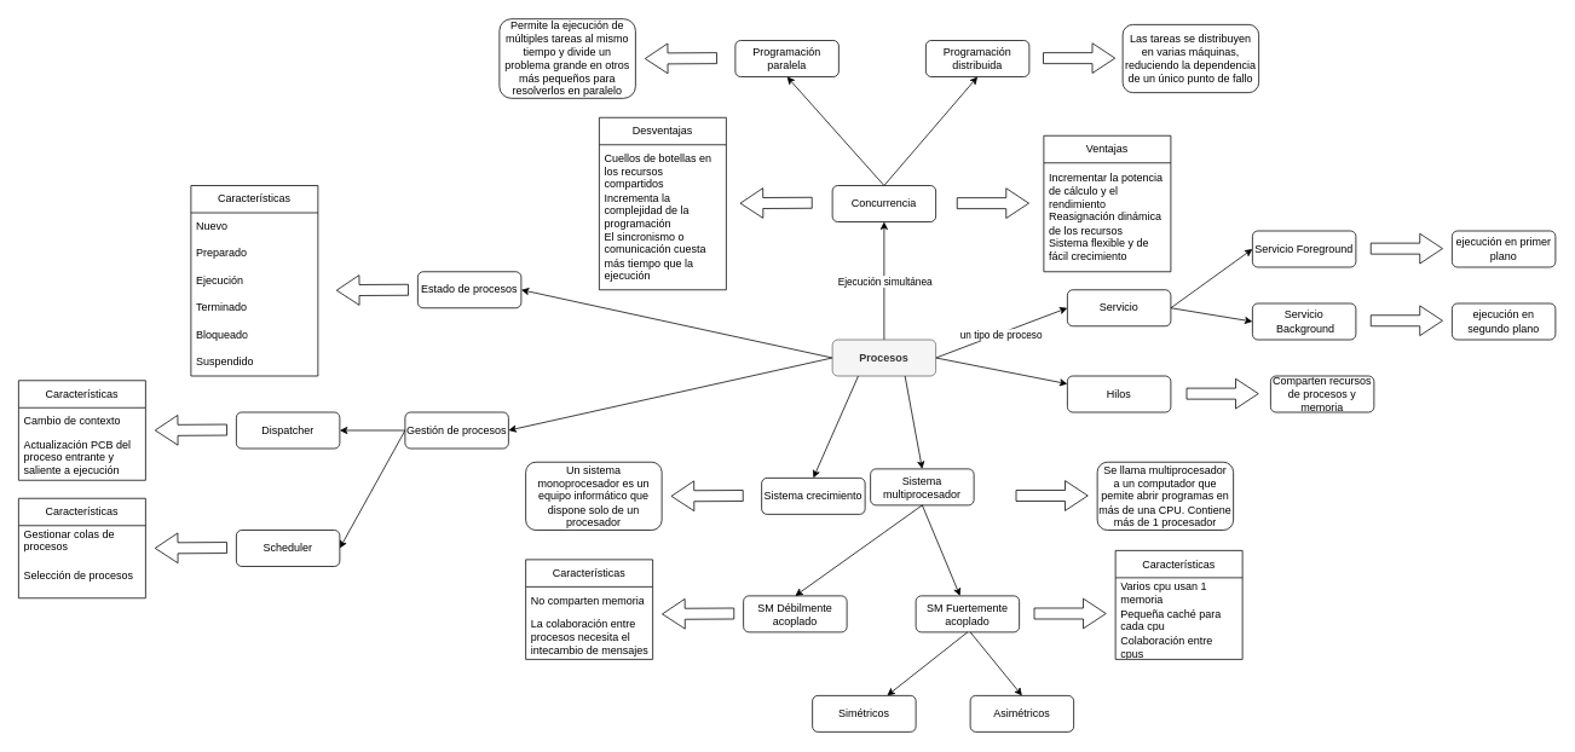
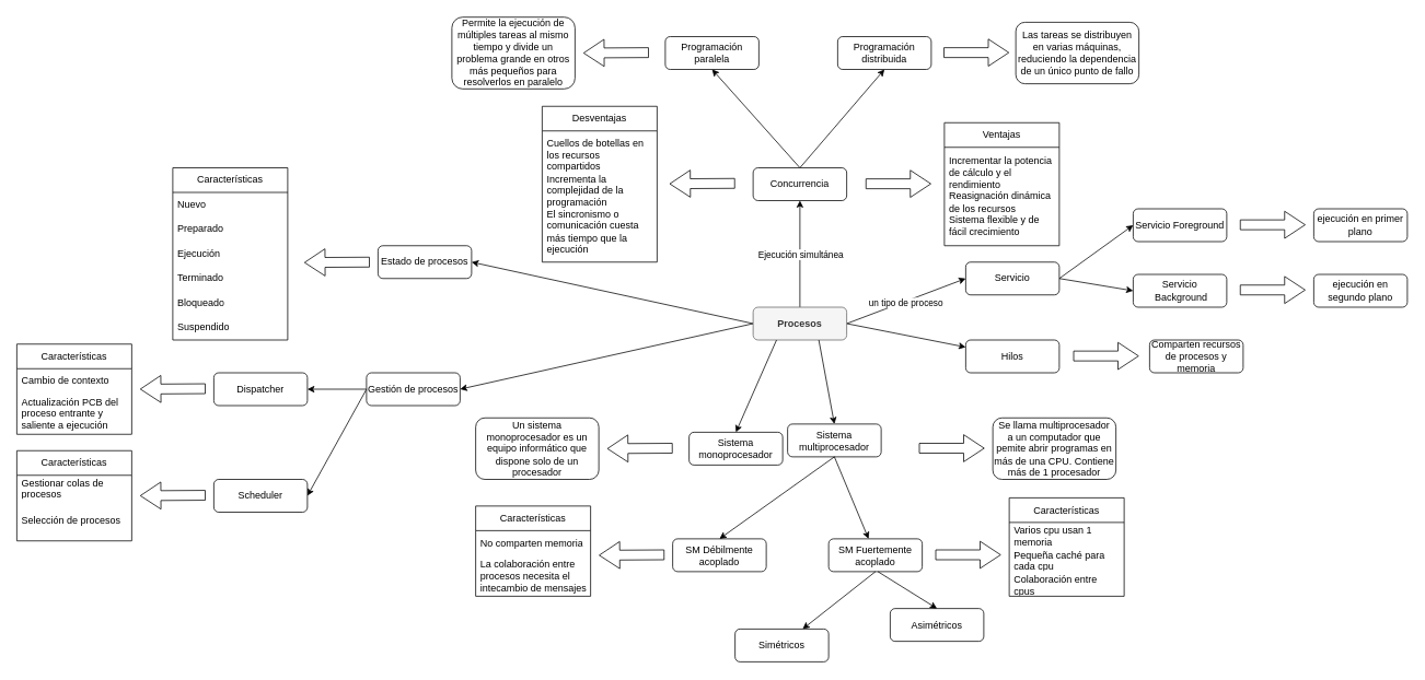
  <mxCell id="0" />
  <mxCell id="1" parent="0" />
  <mxCell id="2" style="edgeStyle=orthogonalEdgeStyle;rounded=0;orthogonalLoop=1;jettySize=auto;html=1;exitX=0.5;exitY=0;exitDx=0;exitDy=0;entryX=0.5;entryY=1;entryDx=0;entryDy=0;" parent="1" source="9" target="37" edge="1"><mxGeometry relative="1" as="geometry"><mxPoint x="974" y="284" as="targetPoint" /></mxGeometry></mxCell>
  <mxCell id="3" value="&lt;div&gt;Ejecución simultánea&lt;/div&gt;" style="edgeLabel;html=1;align=center;verticalAlign=middle;resizable=0;points=[];" parent="2" vertex="1" connectable="0"><mxGeometry x="-0.019" relative="1" as="geometry"><mxPoint y="-1" as="offset" /></mxGeometry></mxCell>
  <mxCell id="4" style="rounded=0;orthogonalLoop=1;jettySize=auto;html=1;exitX=1;exitY=0.5;exitDx=0;exitDy=0;entryX=0;entryY=0.5;entryDx=0;entryDy=0;" parent="1" source="9" target="52" edge="1"><mxGeometry relative="1" as="geometry" /></mxCell>
  <mxCell id="5" value="un tipo de proceso" style="edgeLabel;html=1;align=center;verticalAlign=middle;resizable=0;points=[];" parent="4" vertex="1" connectable="0"><mxGeometry x="-0.022" y="-2" relative="1" as="geometry"><mxPoint as="offset" /></mxGeometry></mxCell>
  <mxCell id="6" style="rounded=0;orthogonalLoop=1;jettySize=auto;html=1;exitX=1;exitY=0.5;exitDx=0;exitDy=0;" parent="1" source="9" target="59" edge="1"><mxGeometry relative="1" as="geometry" /></mxCell>
  <mxCell id="7" style="rounded=0;orthogonalLoop=1;jettySize=auto;html=1;exitX=0;exitY=0.5;exitDx=0;exitDy=0;entryX=1;entryY=0.5;entryDx=0;entryDy=0;" parent="1" source="9" target="62" edge="1"><mxGeometry relative="1" as="geometry" /></mxCell>
  <mxCell id="8" style="rounded=0;orthogonalLoop=1;jettySize=auto;html=1;exitX=0;exitY=0.5;exitDx=0;exitDy=0;entryX=1;entryY=0.5;entryDx=0;entryDy=0;" parent="1" source="9" target="73" edge="1"><mxGeometry relative="1" as="geometry" /></mxCell>
  <mxCell id="9" value="&lt;b&gt;Procesos&lt;/b&gt;" style="rounded=1;whiteSpace=wrap;html=1;fillColor=#f5f5f5;fontColor=#333333;strokeColor=#666666;" parent="1" vertex="1"><mxGeometry x="917" y="374" width="114" height="40" as="geometry" /></mxCell>
  <mxCell id="10" value="" style="endArrow=classic;html=1;rounded=0;exitX=0.25;exitY=1;exitDx=0;exitDy=0;entryX=0.5;entryY=0;entryDx=0;entryDy=0;" parent="1" source="9" target="11" edge="1"><mxGeometry width="50" height="50" relative="1" as="geometry"><mxPoint x="945" y="544" as="sourcePoint" /><mxPoint x="806" y="604" as="targetPoint" /></mxGeometry></mxCell>
- <mxCell id="11" value="Sistema crecimiento" style="rounded=1;whiteSpace=wrap;html=1;" parent="1" vertex="1"><mxGeometry x="839" y="526.5" width="114" height="40" as="geometry" /></mxCell>
+ <mxCell id="11" value="Sistema monoprocesador" style="rounded=1;whiteSpace=wrap;html=1;" parent="1" vertex="1"><mxGeometry x="839" y="526.5" width="114" height="40" as="geometry" /></mxCell>
  <mxCell id="12" value="Sistema multiprocesador" style="rounded=1;whiteSpace=wrap;html=1;" parent="1" vertex="1"><mxGeometry x="959" y="516.5" width="114" height="40" as="geometry" /></mxCell>
  <mxCell id="13" value="" style="endArrow=classic;html=1;rounded=0;exitX=0.702;exitY=1;exitDx=0;exitDy=0;entryX=0.5;entryY=0;entryDx=0;entryDy=0;exitPerimeter=0;" parent="1" source="9" target="12" edge="1"><mxGeometry width="50" height="50" relative="1" as="geometry"><mxPoint x="839" y="694" as="sourcePoint" /><mxPoint x="889" y="644" as="targetPoint" /></mxGeometry></mxCell>
  <mxCell id="14" value="" style="shape=flexArrow;endArrow=classic;html=1;rounded=0;width=12;endSize=8;" parent="1" edge="1"><mxGeometry width="50" height="50" relative="1" as="geometry"><mxPoint x="1119" y="546" as="sourcePoint" /><mxPoint x="1199" y="546" as="targetPoint" /></mxGeometry></mxCell>
  <mxCell id="15" value="&lt;div&gt;Se llama multiprocesador&lt;/div&gt;&lt;div&gt;a un computador que pemite abrir programas en más de una CPU. Contiene más de 1 procesador&lt;br&gt;&lt;/div&gt;" style="rounded=1;whiteSpace=wrap;html=1;" parent="1" vertex="1"><mxGeometry x="1209" y="509" width="150" height="75" as="geometry" /></mxCell>
  <mxCell id="16" value="" style="shape=flexArrow;endArrow=classic;html=1;rounded=0;width=12;endSize=8;" parent="1" edge="1"><mxGeometry width="50" height="50" relative="1" as="geometry"><mxPoint x="819" y="546" as="sourcePoint" /><mxPoint x="739" y="546.5" as="targetPoint" /></mxGeometry></mxCell>
  <mxCell id="17" value="Un sistema monoprocesador es un equipo informático que dispone solo de un procesador" style="rounded=1;whiteSpace=wrap;html=1;" parent="1" vertex="1"><mxGeometry x="579" y="509" width="150" height="75" as="geometry" /></mxCell>
  <mxCell id="18" value="" style="endArrow=classic;html=1;rounded=0;exitX=0.5;exitY=1;exitDx=0;exitDy=0;" parent="1" source="12" target="19" edge="1"><mxGeometry width="50" height="50" relative="1" as="geometry"><mxPoint x="1065" y="566.5" as="sourcePoint" /><mxPoint x="1089" y="636.5" as="targetPoint" /></mxGeometry></mxCell>
  <mxCell id="19" value="&lt;div&gt;SM Fuertemente acoplado&lt;/div&gt;" style="rounded=1;whiteSpace=wrap;html=1;" parent="1" vertex="1"><mxGeometry x="1009" y="656.5" width="114" height="40" as="geometry" /></mxCell>
  <mxCell id="20" value="" style="endArrow=classic;html=1;rounded=0;exitX=0.5;exitY=1;exitDx=0;exitDy=0;" parent="1" source="19" target="21" edge="1"><mxGeometry width="50" height="50" relative="1" as="geometry"><mxPoint x="1068" y="666.5" as="sourcePoint" /><mxPoint x="989" y="726.5" as="targetPoint" /></mxGeometry></mxCell>
  <mxCell id="21" value="Simétricos" style="rounded=1;whiteSpace=wrap;html=1;" parent="1" vertex="1"><mxGeometry x="895" y="766.5" width="114" height="40" as="geometry" /></mxCell>
- <mxCell id="22" value="Asimétricos" style="rounded=1;whiteSpace=wrap;html=1;" parent="1" vertex="1"><mxGeometry x="1069" y="766.5" width="114" height="40" as="geometry" /></mxCell>
+ <mxCell id="22" value="Asimétricos" style="rounded=1;whiteSpace=wrap;html=1;" parent="1" vertex="1"><mxGeometry x="1084" y="741.5" width="114" height="40" as="geometry" /></mxCell>
  <mxCell id="23" value="" style="endArrow=classic;html=1;rounded=0;entryX=0.5;entryY=0;entryDx=0;entryDy=0;" parent="1" target="22" edge="1"><mxGeometry width="50" height="50" relative="1" as="geometry"><mxPoint x="1069" y="696.5" as="sourcePoint" /><mxPoint x="889" y="696.5" as="targetPoint" /></mxGeometry></mxCell>
  <mxCell id="24" value="Características" style="swimlane;fontStyle=0;childLayout=stackLayout;horizontal=1;startSize=30;horizontalStack=0;resizeParent=1;resizeParentMax=0;resizeLast=0;collapsible=1;marginBottom=0;whiteSpace=wrap;html=1;" parent="1" vertex="1"><mxGeometry x="1229" y="606.5" width="140" height="120" as="geometry" /></mxCell>
  <mxCell id="25" value="Varios cpu usan 1 memoria" style="text;strokeColor=none;fillColor=none;align=left;verticalAlign=middle;spacingLeft=4;spacingRight=4;overflow=hidden;points=[[0,0.5],[1,0.5]];portConstraint=eastwest;rotatable=0;whiteSpace=wrap;html=1;" parent="24" vertex="1"><mxGeometry y="30" width="140" height="30" as="geometry" /></mxCell>
  <mxCell id="26" value="Pequeña caché para cada cpu" style="text;strokeColor=none;fillColor=none;align=left;verticalAlign=middle;spacingLeft=4;spacingRight=4;overflow=hidden;points=[[0,0.5],[1,0.5]];portConstraint=eastwest;rotatable=0;whiteSpace=wrap;html=1;" parent="24" vertex="1"><mxGeometry y="60" width="140" height="30" as="geometry" /></mxCell>
  <mxCell id="27" value="&lt;div&gt;Colaboración entre cpus&lt;/div&gt;" style="text;strokeColor=none;fillColor=none;align=left;verticalAlign=middle;spacingLeft=4;spacingRight=4;overflow=hidden;points=[[0,0.5],[1,0.5]];portConstraint=eastwest;rotatable=0;whiteSpace=wrap;html=1;" parent="24" vertex="1"><mxGeometry y="90" width="140" height="30" as="geometry" /></mxCell>
  <mxCell id="28" value="" style="shape=flexArrow;endArrow=classic;html=1;rounded=0;width=12;endSize=8;" parent="1" edge="1"><mxGeometry width="50" height="50" relative="1" as="geometry"><mxPoint x="1139" y="676" as="sourcePoint" /><mxPoint x="1219" y="676" as="targetPoint" /></mxGeometry></mxCell>
  <mxCell id="29" value="" style="endArrow=classic;html=1;rounded=0;exitX=0.5;exitY=1;exitDx=0;exitDy=0;entryX=0.5;entryY=0;entryDx=0;entryDy=0;" parent="1" source="12" target="30" edge="1"><mxGeometry width="50" height="50" relative="1" as="geometry"><mxPoint x="839" y="746.5" as="sourcePoint" /><mxPoint x="929" y="626.5" as="targetPoint" /></mxGeometry></mxCell>
  <mxCell id="30" value="&lt;div&gt;SM Débilmente acoplado&lt;/div&gt;" style="rounded=1;whiteSpace=wrap;html=1;" parent="1" vertex="1"><mxGeometry x="819" y="656.5" width="114" height="40" as="geometry" /></mxCell>
  <mxCell id="31" value="" style="shape=flexArrow;endArrow=classic;html=1;rounded=0;width=12;endSize=8;" parent="1" edge="1"><mxGeometry width="50" height="50" relative="1" as="geometry"><mxPoint x="809" y="676" as="sourcePoint" /><mxPoint x="729" y="676.5" as="targetPoint" /></mxGeometry></mxCell>
  <mxCell id="32" value="Características" style="swimlane;fontStyle=0;childLayout=stackLayout;horizontal=1;startSize=30;horizontalStack=0;resizeParent=1;resizeParentMax=0;resizeLast=0;collapsible=1;marginBottom=0;whiteSpace=wrap;html=1;" parent="1" vertex="1"><mxGeometry x="579" y="616.5" width="140" height="110" as="geometry"><mxRectangle x="20" y="280" width="120" height="30" as="alternateBounds" /></mxGeometry></mxCell>
  <mxCell id="33" value="No comparten memoria" style="text;strokeColor=none;fillColor=none;align=left;verticalAlign=middle;spacingLeft=4;spacingRight=4;overflow=hidden;points=[[0,0.5],[1,0.5]];portConstraint=eastwest;rotatable=0;whiteSpace=wrap;html=1;" parent="32" vertex="1"><mxGeometry y="30" width="140" height="30" as="geometry" /></mxCell>
  <mxCell id="34" value="La colaboración entre procesos necesita el intecambio de mensajes" style="text;strokeColor=none;fillColor=none;align=left;verticalAlign=middle;spacingLeft=4;spacingRight=4;overflow=hidden;points=[[0,0.5],[1,0.5]];portConstraint=eastwest;rotatable=0;whiteSpace=wrap;html=1;" parent="32" vertex="1"><mxGeometry y="60" width="140" height="50" as="geometry" /></mxCell>
  <mxCell id="35" value="" style="rounded=0;orthogonalLoop=1;jettySize=auto;html=1;exitX=0.5;exitY=0;exitDx=0;exitDy=0;entryX=0.5;entryY=1;entryDx=0;entryDy=0;horizontal=1;" parent="1" source="37" target="38" edge="1"><mxGeometry relative="1" as="geometry" /></mxCell>
  <mxCell id="36" style="rounded=0;orthogonalLoop=1;jettySize=auto;html=1;exitX=0.5;exitY=0;exitDx=0;exitDy=0;entryX=0.5;entryY=1;entryDx=0;entryDy=0;" parent="1" source="37" target="39" edge="1"><mxGeometry relative="1" as="geometry" /></mxCell>
  <mxCell id="37" value="Concurrencia" style="rounded=1;whiteSpace=wrap;html=1;" parent="1" vertex="1"><mxGeometry x="917" y="204" width="114" height="40" as="geometry" /></mxCell>
  <mxCell id="38" value="Programación paralela" style="rounded=1;whiteSpace=wrap;html=1;" parent="1" vertex="1"><mxGeometry x="810" y="44" width="114" height="40" as="geometry" /></mxCell>
  <mxCell id="39" value="Programación distribuida" style="rounded=1;whiteSpace=wrap;html=1;" parent="1" vertex="1"><mxGeometry x="1020" y="44" width="114" height="40" as="geometry" /></mxCell>
  <mxCell id="40" value="" style="shape=flexArrow;endArrow=classic;html=1;rounded=0;width=12;endSize=8;" parent="1" edge="1"><mxGeometry width="50" height="50" relative="1" as="geometry"><mxPoint x="790" y="63.5" as="sourcePoint" /><mxPoint x="710" y="64" as="targetPoint" /></mxGeometry></mxCell>
  <mxCell id="41" value="Permite la ejecución de múltiples tareas al mismo tiempo y divide un problema grande en otros más pequeños para resolverlos en paralelo" style="rounded=1;whiteSpace=wrap;html=1;" parent="1" vertex="1"><mxGeometry x="550" y="20.25" width="150" height="87.5" as="geometry" /></mxCell>
  <mxCell id="42" value="" style="shape=flexArrow;endArrow=classic;html=1;rounded=0;width=12;endSize=8;" parent="1" edge="1"><mxGeometry width="50" height="50" relative="1" as="geometry"><mxPoint x="1149" y="63.5" as="sourcePoint" /><mxPoint x="1229" y="63.5" as="targetPoint" /></mxGeometry></mxCell>
  <mxCell id="43" value="Las tareas se distribuyen en varias máquinas, reduciendo la dependencia de un único punto de fallo" style="rounded=1;whiteSpace=wrap;html=1;" parent="1" vertex="1"><mxGeometry x="1237" y="26.5" width="150" height="75" as="geometry" /></mxCell>
  <mxCell id="44" value="" style="shape=flexArrow;endArrow=classic;html=1;rounded=0;width=12;endSize=8;" parent="1" edge="1"><mxGeometry width="50" height="50" relative="1" as="geometry"><mxPoint x="1054" y="223.5" as="sourcePoint" /><mxPoint x="1134" y="223.5" as="targetPoint" /></mxGeometry></mxCell>
  <mxCell id="45" value="Desventajas" style="swimlane;fontStyle=0;childLayout=stackLayout;horizontal=1;startSize=30;horizontalStack=0;resizeParent=1;resizeParentMax=0;resizeLast=0;collapsible=1;marginBottom=0;whiteSpace=wrap;html=1;" parent="1" vertex="1"><mxGeometry x="660" y="129" width="140" height="190" as="geometry" /></mxCell>
  <mxCell id="46" value="&lt;div&gt;Cuellos de botellas en los recursos compartidos&lt;/div&gt;&lt;div&gt;Incrementa la complejidad de la programación&lt;/div&gt;&lt;div&gt;El sincronismo o comunicación cuesta más tiempo que la ejecución&lt;br&gt;&lt;/div&gt;" style="text;strokeColor=none;fillColor=none;align=left;verticalAlign=middle;spacingLeft=4;spacingRight=4;overflow=hidden;points=[[0,0.5],[1,0.5]];portConstraint=eastwest;rotatable=0;whiteSpace=wrap;html=1;" parent="45" vertex="1"><mxGeometry y="30" width="140" height="160" as="geometry" /></mxCell>
  <mxCell id="47" value="Ventajas" style="swimlane;fontStyle=0;childLayout=stackLayout;horizontal=1;startSize=30;horizontalStack=0;resizeParent=1;resizeParentMax=0;resizeLast=0;collapsible=1;marginBottom=0;whiteSpace=wrap;html=1;" parent="1" vertex="1"><mxGeometry x="1150" y="149" width="140" height="150" as="geometry" /></mxCell>
  <mxCell id="48" value="&lt;div&gt;Incrementar la potencia de cálculo y el rendimiento&lt;/div&gt;&lt;div&gt;Reasignación dinámica de los recursos&lt;br&gt;&lt;/div&gt;&lt;div&gt;Sistema flexible y de fácil crecimiento&lt;br&gt;&lt;/div&gt;" style="text;strokeColor=none;fillColor=none;align=left;verticalAlign=middle;spacingLeft=4;spacingRight=4;overflow=hidden;points=[[0,0.5],[1,0.5]];portConstraint=eastwest;rotatable=0;whiteSpace=wrap;html=1;" parent="47" vertex="1"><mxGeometry y="30" width="140" height="120" as="geometry" /></mxCell>
  <mxCell id="49" value="" style="shape=flexArrow;endArrow=classic;html=1;rounded=0;width=12;endSize=8;" parent="1" edge="1"><mxGeometry width="50" height="50" relative="1" as="geometry"><mxPoint x="895" y="223" as="sourcePoint" /><mxPoint x="815" y="223.5" as="targetPoint" /></mxGeometry></mxCell>
  <mxCell id="50" style="rounded=0;orthogonalLoop=1;jettySize=auto;html=1;exitX=1;exitY=0.5;exitDx=0;exitDy=0;entryX=0;entryY=0.5;entryDx=0;entryDy=0;" parent="1" source="52" target="53" edge="1"><mxGeometry relative="1" as="geometry" /></mxCell>
  <mxCell id="51" style="rounded=0;orthogonalLoop=1;jettySize=auto;html=1;exitX=1;exitY=0.5;exitDx=0;exitDy=0;entryX=0;entryY=0.5;entryDx=0;entryDy=0;" parent="1" source="52" target="54" edge="1"><mxGeometry relative="1" as="geometry" /></mxCell>
  <mxCell id="52" value="&lt;div&gt;Servicio&lt;/div&gt;" style="rounded=1;whiteSpace=wrap;html=1;" parent="1" vertex="1"><mxGeometry x="1176" y="319" width="114" height="40" as="geometry" /></mxCell>
  <mxCell id="53" value="Servicio Foreground" style="rounded=1;whiteSpace=wrap;html=1;" parent="1" vertex="1"><mxGeometry x="1380" y="254" width="114" height="40" as="geometry" /></mxCell>
  <mxCell id="54" value="&lt;div&gt;Servicio&lt;/div&gt;&amp;nbsp;Background" style="rounded=1;whiteSpace=wrap;html=1;" parent="1" vertex="1"><mxGeometry x="1380" y="334" width="114" height="40" as="geometry" /></mxCell>
  <mxCell id="55" value="" style="shape=flexArrow;endArrow=classic;html=1;rounded=0;width=12;endSize=8;" parent="1" edge="1"><mxGeometry width="50" height="50" relative="1" as="geometry"><mxPoint x="1510" y="273.5" as="sourcePoint" /><mxPoint x="1590" y="273.5" as="targetPoint" /></mxGeometry></mxCell>
  <mxCell id="56" value="" style="shape=flexArrow;endArrow=classic;html=1;rounded=0;width=12;endSize=8;" parent="1" edge="1"><mxGeometry width="50" height="50" relative="1" as="geometry"><mxPoint x="1510" y="353" as="sourcePoint" /><mxPoint x="1590" y="353" as="targetPoint" /></mxGeometry></mxCell>
  <mxCell id="57" value="ejecución en primer plano" style="rounded=1;whiteSpace=wrap;html=1;" parent="1" vertex="1"><mxGeometry x="1600" y="254" width="114" height="40" as="geometry" /></mxCell>
  <mxCell id="58" value="&lt;div&gt;ejecución en segundo plano&lt;/div&gt;" style="rounded=1;whiteSpace=wrap;html=1;" parent="1" vertex="1"><mxGeometry x="1600" y="334" width="114" height="40" as="geometry" /></mxCell>
  <mxCell id="59" value="Hilos" style="rounded=1;whiteSpace=wrap;html=1;" parent="1" vertex="1"><mxGeometry x="1176" y="414" width="114" height="40" as="geometry" /></mxCell>
  <mxCell id="60" value="Comparten recursos de procesos y memoria" style="rounded=1;whiteSpace=wrap;html=1;" parent="1" vertex="1"><mxGeometry x="1400" y="414" width="114" height="40" as="geometry" /></mxCell>
  <mxCell id="61" value="" style="shape=flexArrow;endArrow=classic;html=1;rounded=0;width=12;endSize=8;" parent="1" edge="1"><mxGeometry width="50" height="50" relative="1" as="geometry"><mxPoint x="1307" y="433.5" as="sourcePoint" /><mxPoint x="1387" y="433.5" as="targetPoint" /></mxGeometry></mxCell>
  <mxCell id="62" value="Estado de procesos" style="rounded=1;whiteSpace=wrap;html=1;" parent="1" vertex="1"><mxGeometry x="460" y="299" width="114" height="40" as="geometry" /></mxCell>
  <mxCell id="63" value="" style="shape=flexArrow;endArrow=classic;html=1;rounded=0;width=12;endSize=8;" parent="1" edge="1"><mxGeometry width="50" height="50" relative="1" as="geometry"><mxPoint x="450" y="319" as="sourcePoint" /><mxPoint x="370" y="319.5" as="targetPoint" /></mxGeometry></mxCell>
  <mxCell id="64" value="Características" style="swimlane;fontStyle=0;childLayout=stackLayout;horizontal=1;startSize=30;horizontalStack=0;resizeParent=1;resizeParentMax=0;resizeLast=0;collapsible=1;marginBottom=0;whiteSpace=wrap;html=1;" parent="1" vertex="1"><mxGeometry x="210" y="204" width="140" height="210" as="geometry" /></mxCell>
  <mxCell id="65" value="Nuevo" style="text;strokeColor=none;fillColor=none;align=left;verticalAlign=middle;spacingLeft=4;spacingRight=4;overflow=hidden;points=[[0,0.5],[1,0.5]];portConstraint=eastwest;rotatable=0;whiteSpace=wrap;html=1;" parent="64" vertex="1"><mxGeometry y="30" width="140" height="30" as="geometry" /></mxCell>
  <mxCell id="66" value="Preparado" style="text;strokeColor=none;fillColor=none;align=left;verticalAlign=middle;spacingLeft=4;spacingRight=4;overflow=hidden;points=[[0,0.5],[1,0.5]];portConstraint=eastwest;rotatable=0;whiteSpace=wrap;html=1;" parent="64" vertex="1"><mxGeometry y="60" width="140" height="30" as="geometry" /></mxCell>
  <mxCell id="67" value="Ejecución" style="text;strokeColor=none;fillColor=none;align=left;verticalAlign=middle;spacingLeft=4;spacingRight=4;overflow=hidden;points=[[0,0.5],[1,0.5]];portConstraint=eastwest;rotatable=0;whiteSpace=wrap;html=1;" parent="64" vertex="1"><mxGeometry y="90" width="140" height="30" as="geometry" /></mxCell>
  <mxCell id="68" value="Terminado" style="text;strokeColor=none;fillColor=none;align=left;verticalAlign=middle;spacingLeft=4;spacingRight=4;overflow=hidden;points=[[0,0.5],[1,0.5]];portConstraint=eastwest;rotatable=0;whiteSpace=wrap;html=1;" parent="64" vertex="1"><mxGeometry y="120" width="140" height="30" as="geometry" /></mxCell>
  <mxCell id="69" value="Bloqueado" style="text;strokeColor=none;fillColor=none;align=left;verticalAlign=middle;spacingLeft=4;spacingRight=4;overflow=hidden;points=[[0,0.5],[1,0.5]];portConstraint=eastwest;rotatable=0;whiteSpace=wrap;html=1;" parent="64" vertex="1"><mxGeometry y="150" width="140" height="30" as="geometry" /></mxCell>
  <mxCell id="70" value="Suspendido" style="text;strokeColor=none;fillColor=none;align=left;verticalAlign=middle;spacingLeft=4;spacingRight=4;overflow=hidden;points=[[0,0.5],[1,0.5]];portConstraint=eastwest;rotatable=0;whiteSpace=wrap;html=1;" parent="64" vertex="1"><mxGeometry y="180" width="140" height="30" as="geometry" /></mxCell>
  <mxCell id="71" style="rounded=0;orthogonalLoop=1;jettySize=auto;html=1;exitX=0;exitY=0.5;exitDx=0;exitDy=0;" edge="1" parent="1" source="73" target="74"><mxGeometry relative="1" as="geometry" /></mxCell>
  <mxCell id="72" style="rounded=0;orthogonalLoop=1;jettySize=auto;html=1;exitX=0;exitY=0.5;exitDx=0;exitDy=0;entryX=1;entryY=0.5;entryDx=0;entryDy=0;" edge="1" parent="1" source="73" target="75"><mxGeometry relative="1" as="geometry" /></mxCell>
  <mxCell id="73" value="Gestión de procesos" style="rounded=1;whiteSpace=wrap;html=1;" parent="1" vertex="1"><mxGeometry x="446" y="454" width="114" height="40" as="geometry" /></mxCell>
  <mxCell id="74" value="Dispatcher" style="rounded=1;whiteSpace=wrap;html=1;" vertex="1" parent="1"><mxGeometry x="260" y="454" width="114" height="40" as="geometry" /></mxCell>
  <mxCell id="75" value="Scheduler" style="rounded=1;whiteSpace=wrap;html=1;" vertex="1" parent="1"><mxGeometry x="260" y="584" width="114" height="40" as="geometry" /></mxCell>
  <mxCell id="76" value="Características" style="swimlane;fontStyle=0;childLayout=stackLayout;horizontal=1;startSize=30;horizontalStack=0;resizeParent=1;resizeParentMax=0;resizeLast=0;collapsible=1;marginBottom=0;whiteSpace=wrap;html=1;" vertex="1" parent="1"><mxGeometry x="20" y="419" width="140" height="110" as="geometry" /></mxCell>
  <mxCell id="77" value="Cambio de contexto" style="text;strokeColor=none;fillColor=none;align=left;verticalAlign=middle;spacingLeft=4;spacingRight=4;overflow=hidden;points=[[0,0.5],[1,0.5]];portConstraint=eastwest;rotatable=0;whiteSpace=wrap;html=1;" vertex="1" parent="76"><mxGeometry y="30" width="140" height="30" as="geometry" /></mxCell>
  <mxCell id="78" value="Actualización PCB del proceso entrante y saliente a ejecución" style="text;strokeColor=none;fillColor=none;align=left;verticalAlign=middle;spacingLeft=4;spacingRight=4;overflow=hidden;points=[[0,0.5],[1,0.5]];portConstraint=eastwest;rotatable=0;whiteSpace=wrap;html=1;" vertex="1" parent="76"><mxGeometry y="60" width="140" height="50" as="geometry" /></mxCell>
  <mxCell id="79" value="" style="shape=flexArrow;endArrow=classic;html=1;rounded=0;width=12;endSize=8;" edge="1" parent="1"><mxGeometry width="50" height="50" relative="1" as="geometry"><mxPoint x="250" y="473.41" as="sourcePoint" /><mxPoint x="170" y="473.91" as="targetPoint" /></mxGeometry></mxCell>
  <mxCell id="80" value="Características" style="swimlane;fontStyle=0;childLayout=stackLayout;horizontal=1;startSize=30;horizontalStack=0;resizeParent=1;resizeParentMax=0;resizeLast=0;collapsible=1;marginBottom=0;whiteSpace=wrap;html=1;" vertex="1" parent="1"><mxGeometry x="20" y="549" width="140" height="110" as="geometry" /></mxCell>
  <mxCell id="81" value="Gestionar colas de procesos" style="text;strokeColor=none;fillColor=none;align=left;verticalAlign=middle;spacingLeft=4;spacingRight=4;overflow=hidden;points=[[0,0.5],[1,0.5]];portConstraint=eastwest;rotatable=0;whiteSpace=wrap;html=1;" vertex="1" parent="80"><mxGeometry y="30" width="140" height="30" as="geometry" /></mxCell>
  <mxCell id="82" value="Selección de procesos" style="text;strokeColor=none;fillColor=none;align=left;verticalAlign=middle;spacingLeft=4;spacingRight=4;overflow=hidden;points=[[0,0.5],[1,0.5]];portConstraint=eastwest;rotatable=0;whiteSpace=wrap;html=1;" vertex="1" parent="80"><mxGeometry y="60" width="140" height="50" as="geometry" /></mxCell>
  <mxCell id="83" value="" style="shape=flexArrow;endArrow=classic;html=1;rounded=0;width=12;endSize=8;" edge="1" parent="1"><mxGeometry width="50" height="50" relative="1" as="geometry"><mxPoint x="250" y="603.41" as="sourcePoint" /><mxPoint x="170" y="603.91" as="targetPoint" /></mxGeometry></mxCell>
